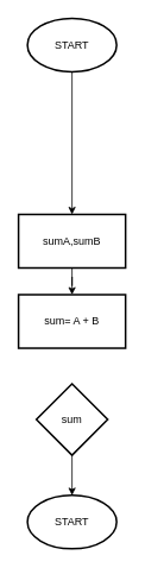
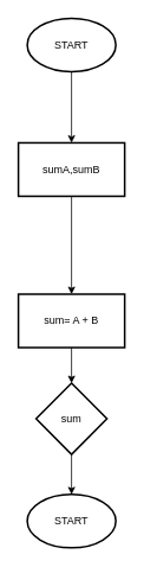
  <mxCell id="0" />
  <mxCell id="1" parent="0" />
  <mxCell id="2" value="" style="edgeStyle=orthogonalEdgeStyle;rounded=0;orthogonalLoop=1;jettySize=auto;html=1;" edge="1" parent="1" source="3" target="5"><mxGeometry relative="1" as="geometry" /></mxCell>
  <mxCell id="3" value="START" style="strokeWidth=2;html=1;shape=mxgraph.flowchart.start_1;whiteSpace=wrap;" vertex="1" parent="1"><mxGeometry x="30" y="20" width="100" height="60" as="geometry" /></mxCell>
  <mxCell id="4" value="" style="edgeStyle=orthogonalEdgeStyle;rounded=0;orthogonalLoop=1;jettySize=auto;html=1;" edge="1" parent="1" source="5" target="7"><mxGeometry relative="1" as="geometry" /></mxCell>
- <mxCell id="5" value="sumA,sumB" style="whiteSpace=wrap;html=1;strokeWidth=2;" vertex="1" parent="1"><mxGeometry x="20" y="240" width="120" height="60" as="geometry" /></mxCell>
+ <mxCell id="5" value="sumA,sumB" style="whiteSpace=wrap;html=1;strokeWidth=2;" vertex="1" parent="1"><mxGeometry x="20" y="160" width="120" height="60" as="geometry" /></mxCell>
+ <mxCell id="6" value="" style="edgeStyle=orthogonalEdgeStyle;rounded=0;orthogonalLoop=1;jettySize=auto;html=1;" edge="1" parent="1" source="7" target="8"><mxGeometry relative="1" as="geometry" /></mxCell>
  <mxCell id="7" value="sum= A + B" style="whiteSpace=wrap;html=1;strokeWidth=2;" vertex="1" parent="1"><mxGeometry x="20" y="330" width="120" height="60" as="geometry" /></mxCell>
  <mxCell id="8" value="sum" style="rhombus;whiteSpace=wrap;html=1;strokeWidth=2;" vertex="1" parent="1"><mxGeometry x="40" y="430" width="80" height="80" as="geometry" /></mxCell>
  <mxCell id="9" value="START" style="strokeWidth=2;html=1;shape=mxgraph.flowchart.start_1;whiteSpace=wrap;" vertex="1" parent="1"><mxGeometry x="30" y="555" width="100" height="60" as="geometry" /></mxCell>
  <mxCell id="10" style="edgeStyle=orthogonalEdgeStyle;rounded=0;orthogonalLoop=1;jettySize=auto;html=1;entryX=0.5;entryY=0;entryDx=0;entryDy=0;entryPerimeter=0;" edge="1" parent="1" source="8" target="9"><mxGeometry relative="1" as="geometry" /></mxCell>
